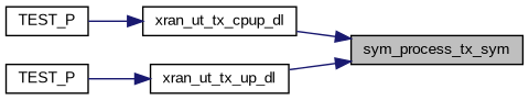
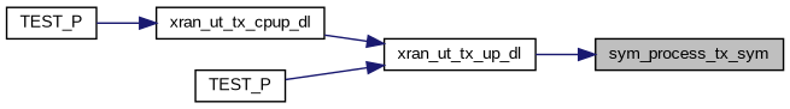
  digraph {
    fontname="Liberation Sans"
    rankdir=RL
    node [color=black fillcolor=white fontname="Liberation Sans" fontsize=10 shape=record style=filled]
    edge [color=midnightblue dir=back fontname="Liberation Sans" fontsize=10 labelfontname=Helvetica labelfontsize=10 style=solid]
    n1 [fillcolor=grey75 fontcolor=black height=0.2 label=sym_process_tx_sym width=0.4]
    n2 [height=0.2 label=xran_ut_tx_cpup_dl width=0.4]
    n3 [height=0.2 label=xran_ut_tx_up_dl width=0.4]
    n4 [height=0.2 label=TEST_P width=0.4]
    n5 [height=0.2 label=TEST_P width=0.4]
-   n1 -> n2
+   n3 -> n2
    n1 -> n3
    n2 -> n4
    n3 -> n5
  }
